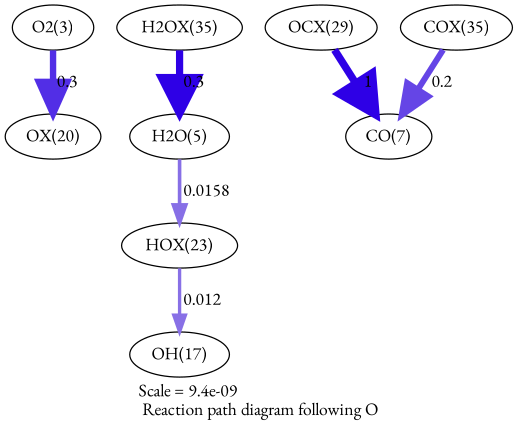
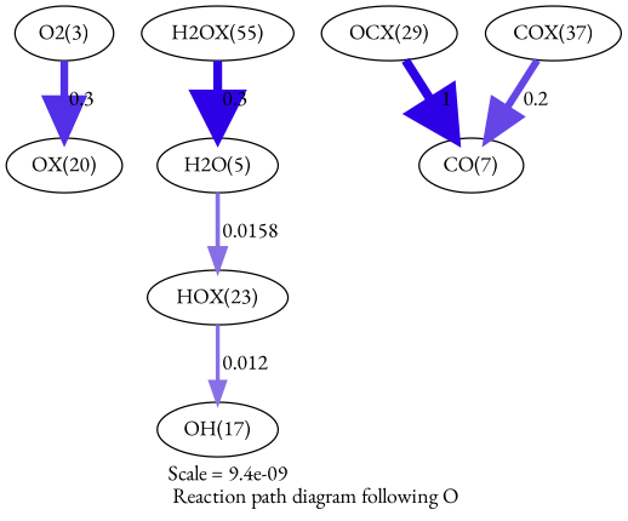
  digraph {
    fontname="EB Garamond"
    label="Scale = 9.4e-09\l Reaction path diagram following O"
    node [fontname="EB Garamond"]
    edge [fontname="EB Garamond"]
    n1 [label="O2(3)"]
    n2 [label="OX(20)"]
    n3 [label="HOX(23)"]
    n4 [label="OH(17)"]
-   n5 [label="H2OX(35)"]
+   n5 [label="H2OX(55)"]
    n6 [label="H2O(5)"]
    n7 [label="OCX(29)"]
    n8 [label="CO(7)"]
-   n9 [label="COX(35)"]
+   n9 [label="COX(37)"]
    n1 -> n2 [arrowsize=2.55 color="0.7, 0.8, 0.9" label=" 0.3" penwidth=5.09]
    n3 -> n4 [arrowsize=1.33 color="0.7, 0.512, 0.9" label=" 0.012" penwidth=2.66]
    n5 -> n6 [arrowsize=2.89 color="0.7, 1.24, 0.9" label=" 0.3" penwidth=5.77]
    n6 -> n3 [arrowsize=1.43 color="0.7, 0.516, 0.9" label=" 0.0158" penwidth=2.87]
    n7 -> n8 [arrowsize=3 color="0.7, 1.5, 0.9" label=" 1" penwidth=6]
    n9 -> n8 [arrowsize=2.39 color="0.7, 0.7, 0.9" label=" 0.2" penwidth=4.78]
  }
